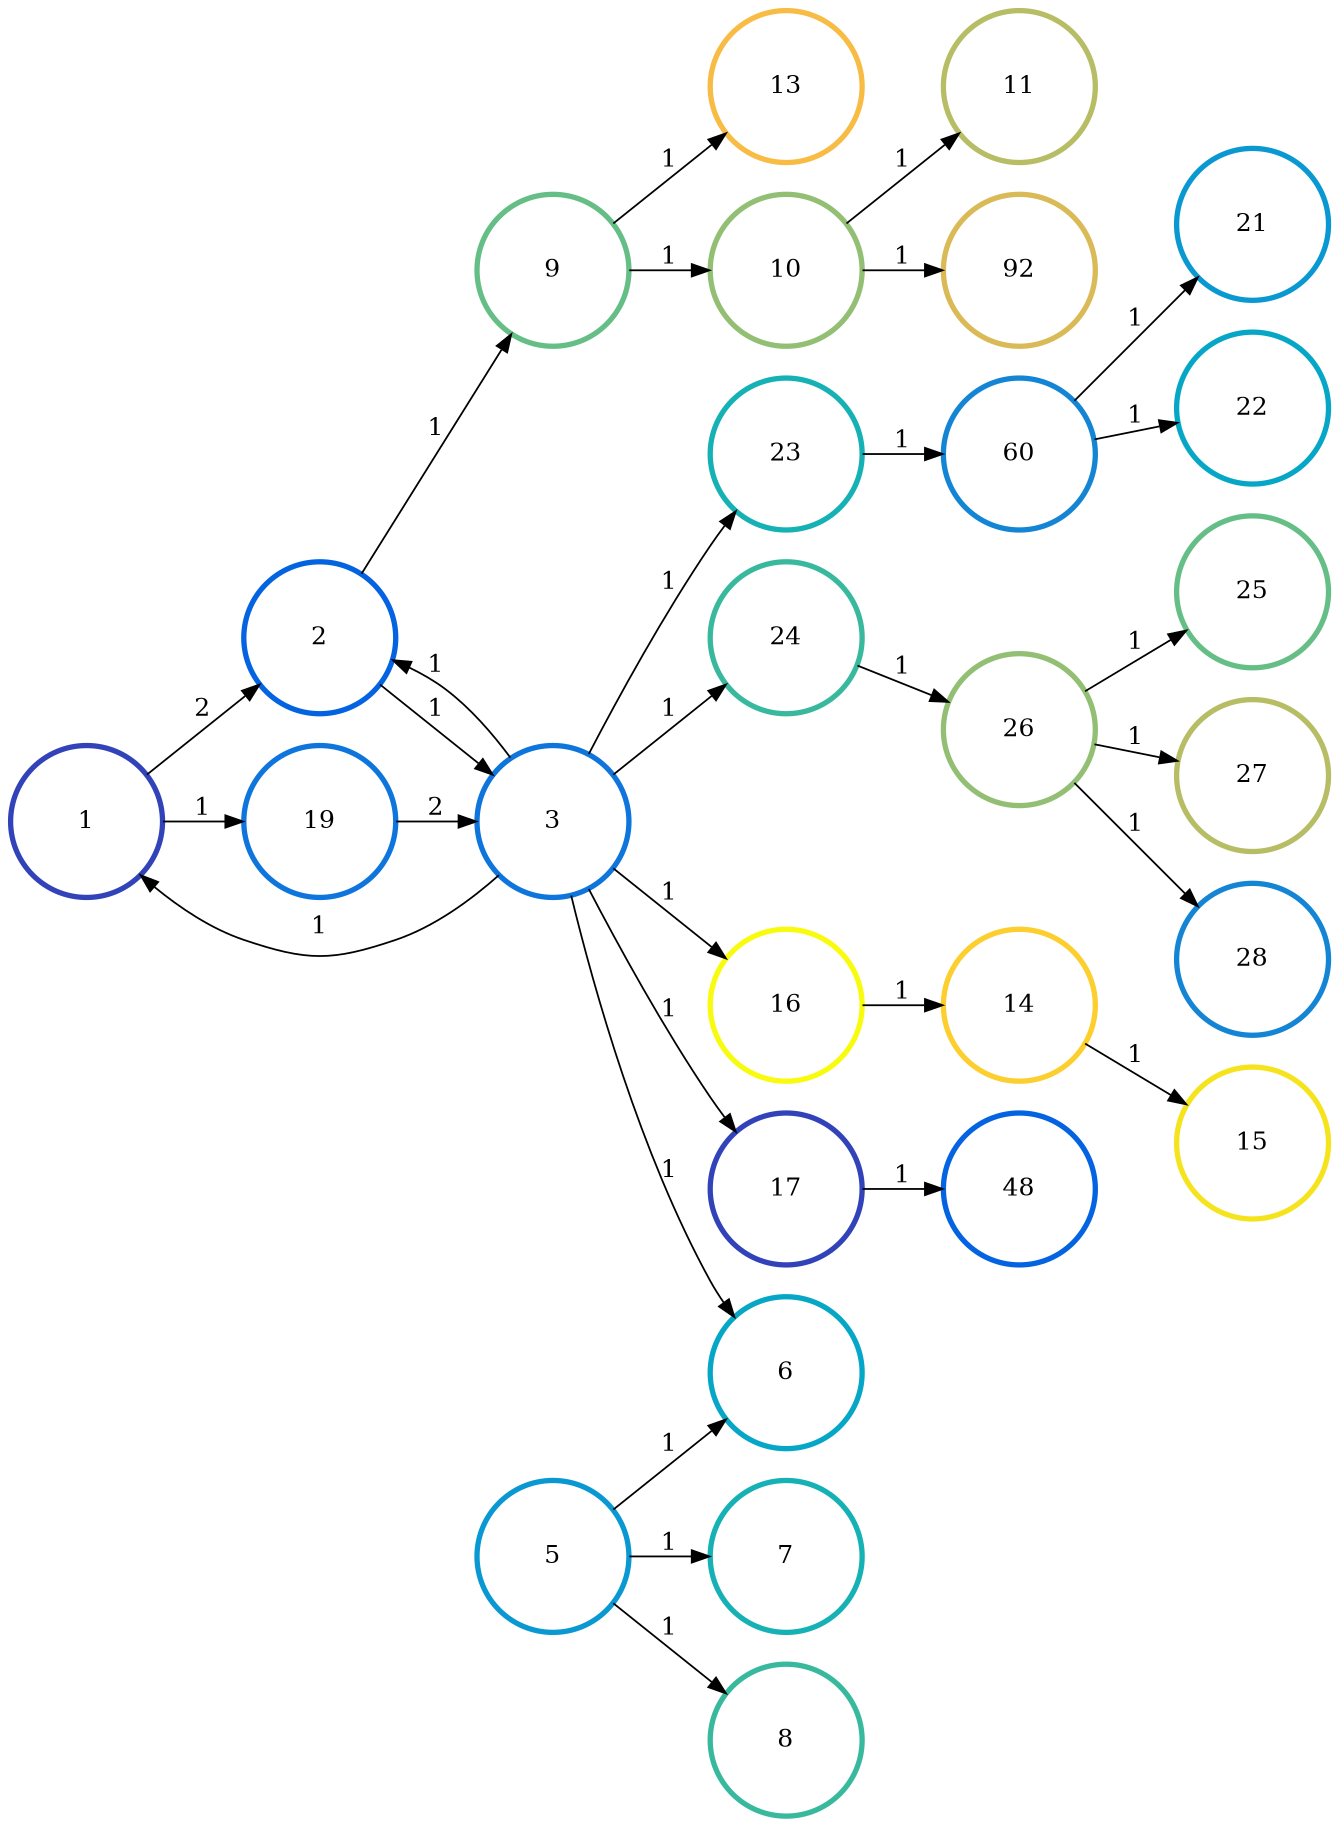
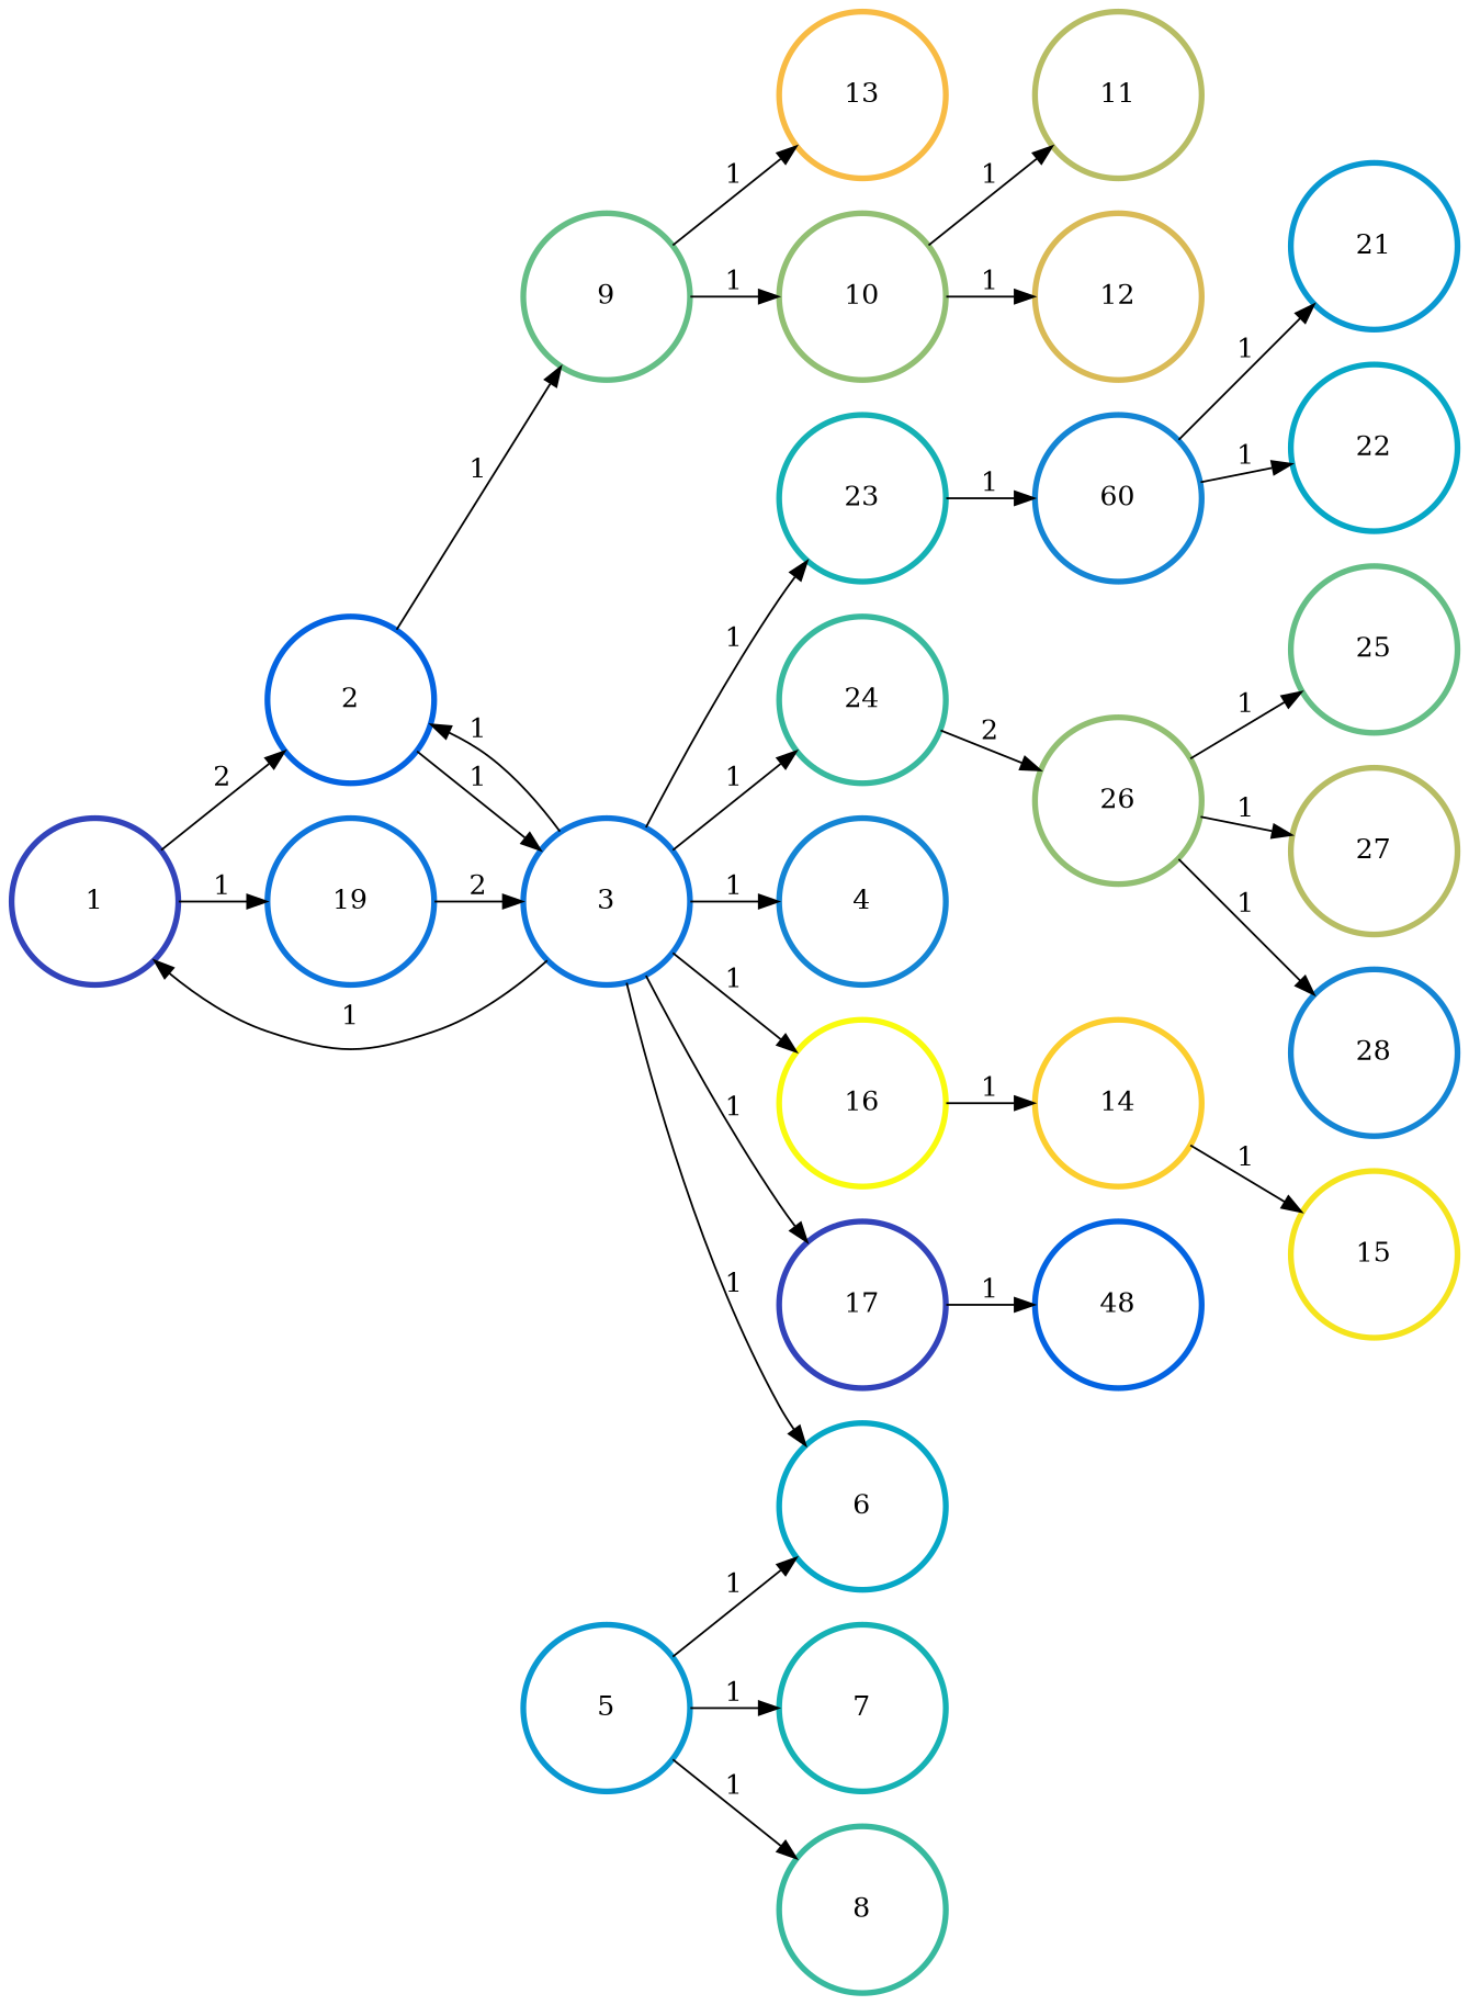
  digraph {
    rankdir=LR
    node [color="#1485D4" penwidth=3]
    edge [color=black penwidth=1]
    n1 [color="#3243BA" height=1.2 label=1 width=1.2]
    n2 [color="#0363E1" height=1.2 label=2 width=1.2]
    n3 [color="#0D75DC" height=1.2 label=19 width=1.2]
    n4 [color="#0D75DC" height=1.2 label=3 width=1.2]
    n5 [color="#65BE86" height=1.2 label=9 width=1.2]
+   n6 [height=1.2 label=4 width=1.2]
    n7 [color="#F9FB0E" height=1.2 label=16 width=1.2]
    n8 [color="#3243BA" height=1.2 label=17 width=1.2]
    n9 [color="#15B1B4" height=1.2 label=23 width=1.2]
    n10 [color="#38B99E" height=1.2 label=24 width=1.2]
    n11 [color="#06A7C6" height=1.2 label=6 width=1.2]
    n12 [color="#92BF73" height=1.2 label=10 width=1.2]
    n13 [color="#F8BB44" height=1.2 label=13 width=1.2]
    n14 [color="#0998D1" height=1.2 label=5 width=1.2]
    n15 [color="#15B1B4" height=1.2 label=7 width=1.2]
    n16 [color="#38B99E" height=1.2 label=8 width=1.2]
    n17 [color="#FCCE2E" height=1.2 label=14 width=1.2]
    n18 [color="#0363E1" height=1.2 label=48 width=1.2]
    n19 [height=1.2 label=60 width=1.2]
    n20 [color="#92BF73" height=1.2 label=26 width=1.2]
    n21 [color="#B7BD64" height=1.2 label=11 width=1.2]
-   n22 [color="#D9BA56" height=1.2 label=92 width=1.2]
+   n22 [color="#D9BA56" height=1.2 label=12 width=1.2]
    n23 [color="#F5E41D" height=1.2 label=15 width=1.2]
    n24 [color="#0998D1" height=1.2 label=21 width=1.2]
    n25 [color="#06A7C6" height=1.2 label=22 width=1.2]
    n26 [color="#65BE86" height=1.2 label=25 width=1.2]
    n27 [color="#B7BD64" height=1.2 label=27 width=1.2]
    n28 [height=1.2 label=28 width=1.2]
    n1 -> n2 [label=2]
    n1 -> n3 [label=1]
    n2 -> n4 [label=1]
    n2 -> n5 [label=1]
    n3 -> n4 [label=2]
    n4 -> n1 [label=1]
    n4 -> n2 [label=1]
+   n4 -> n6 [label=1]
    n4 -> n7 [label=1]
    n4 -> n8 [label=1]
    n4 -> n9 [label=1]
    n4 -> n10 [label=1]
    n4 -> n11 [label=1]
    n5 -> n12 [label=1]
    n5 -> n13 [label=1]
    n7 -> n17 [label=1]
    n8 -> n18 [label=1]
    n9 -> n19 [label=1]
-   n10 -> n20 [label=1]
+   n10 -> n20 [label=2]
    n12 -> n21 [label=1]
    n12 -> n22 [label=1]
    n14 -> n11 [label=1]
    n14 -> n15 [label=1]
    n14 -> n16 [label=1]
    n17 -> n23 [label=1]
    n19 -> n24 [label=1]
    n19 -> n25 [label=1]
    n20 -> n26 [label=1]
    n20 -> n27 [label=1]
    n20 -> n28 [label=1]
  }
